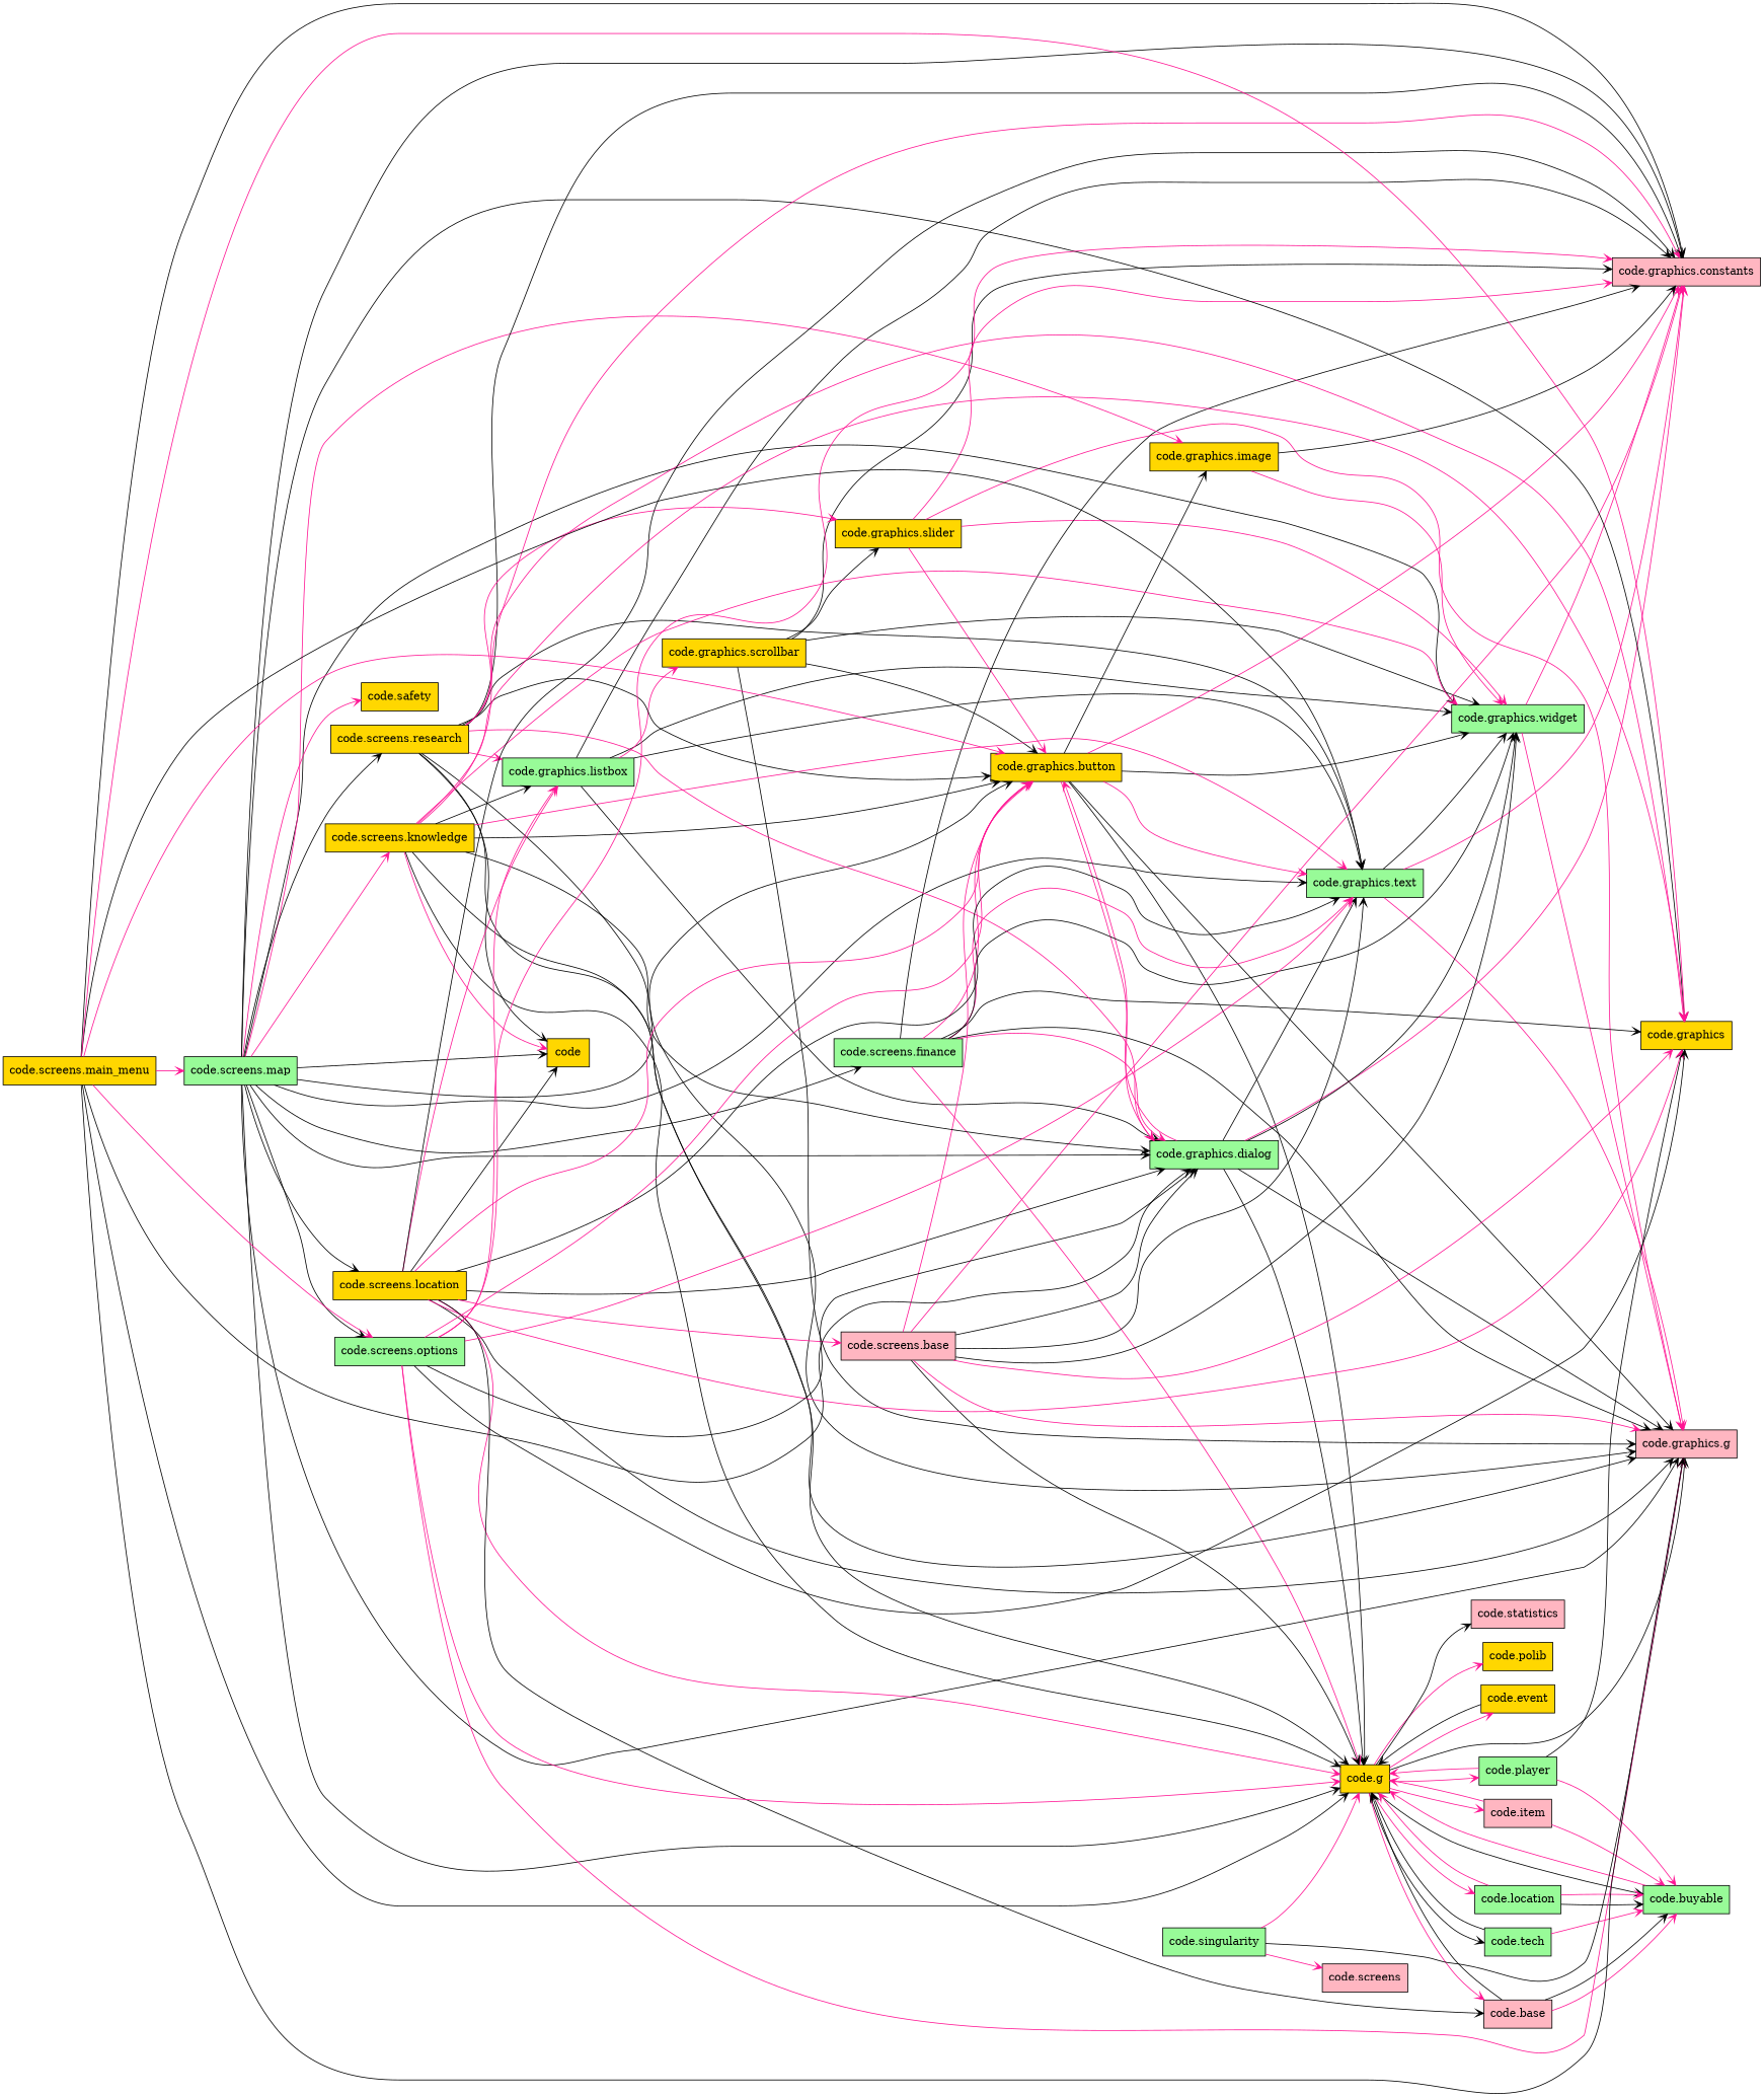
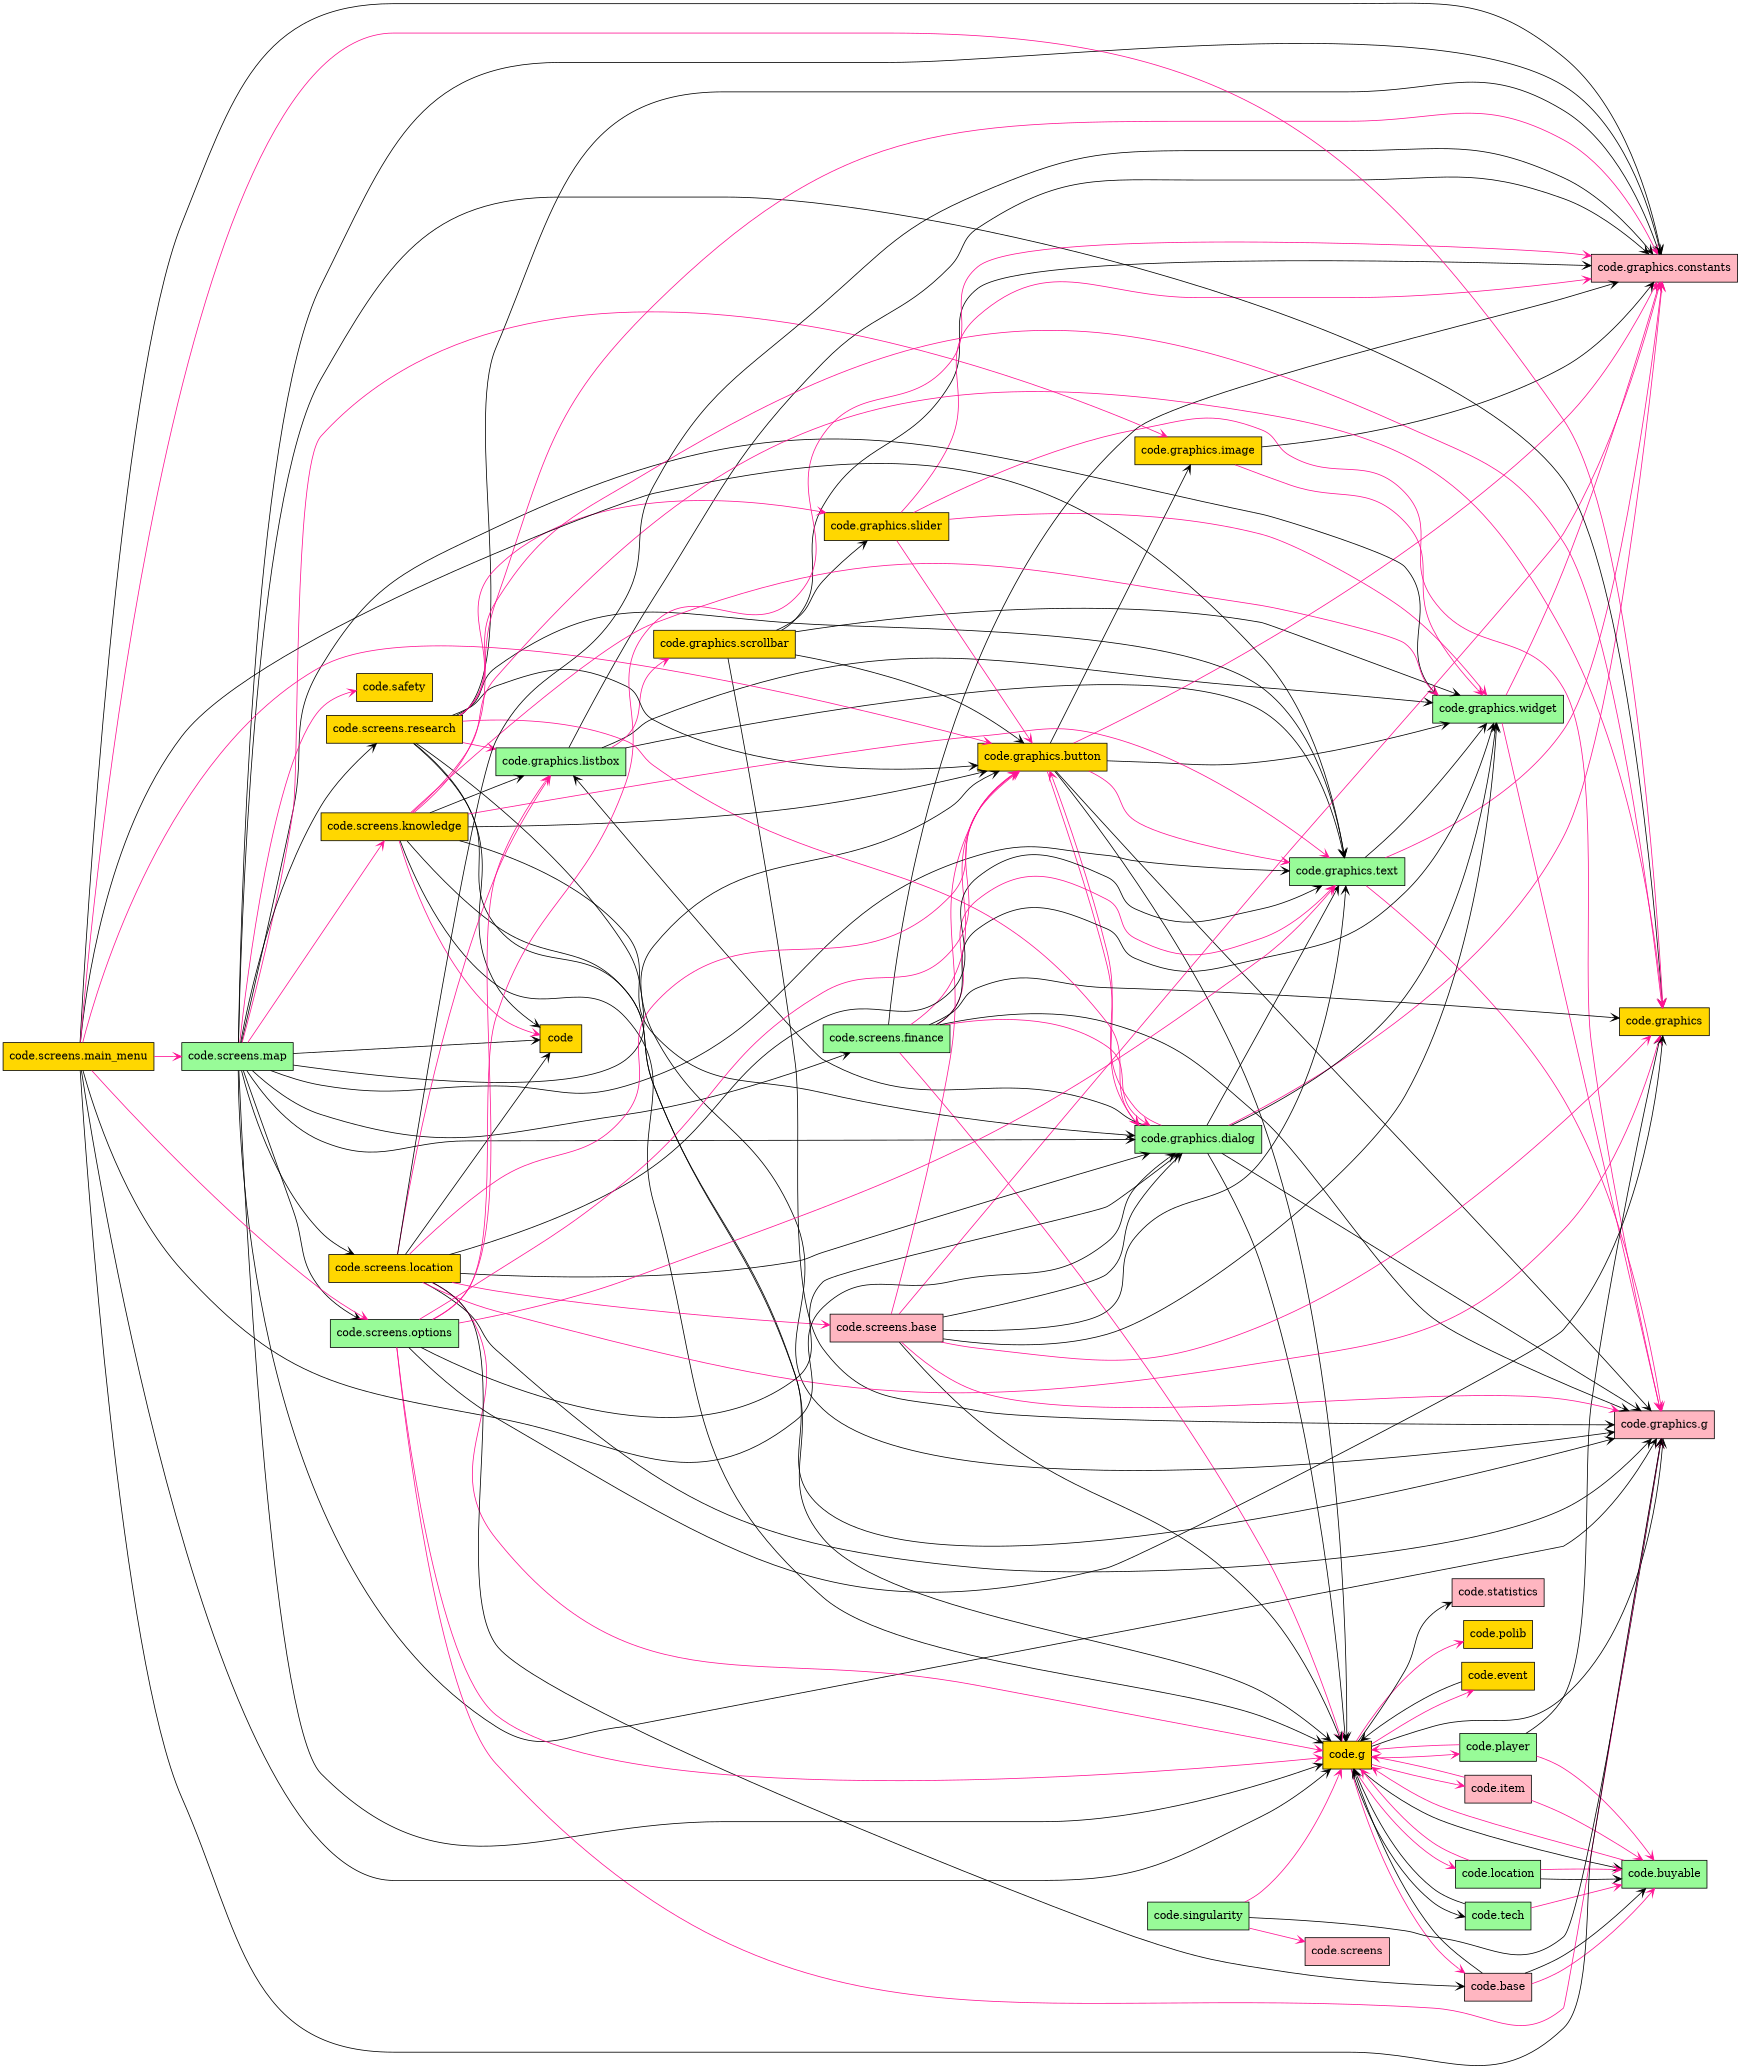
  digraph {
    rankdir=LR
    node [fillcolor=gold shape=box style=filled]
    edge [arrowhead=open arrowtail=none color=black]
    n1 [fillcolor=palegreen label="code.graphics.listbox"]
    n2 [fillcolor=palegreen label="code.graphics.text"]
    n3 [fillcolor=lightpink label="code.graphics.constants"]
    n4 [fillcolor=palegreen label="code.graphics.widget"]
    n5 [label="code.graphics.scrollbar"]
    n6 [fillcolor=lightpink label="code.graphics.g"]
    n7 [label="code.graphics.slider"]
    n8 [label="code.graphics.button"]
    n9 [label=code]
    n10 [fillcolor=palegreen label="code.graphics.dialog"]
    n11 [label="code.g"]
    n12 [label="code.graphics.image"]
    n13 [fillcolor=palegreen label="code.screens.finance"]
    n14 [label="code.graphics"]
    n15 [fillcolor=lightpink label="code.item"]
    n16 [fillcolor=palegreen label="code.buyable"]
    n17 [label="code.polib"]
    n18 [label="code.event"]
    n19 [fillcolor=palegreen label="code.location"]
    n20 [fillcolor=palegreen label="code.tech"]
    n21 [fillcolor=palegreen label="code.player"]
    n22 [fillcolor=lightpink label="code.base"]
    n23 [fillcolor=lightpink label="code.statistics"]
    n24 [fillcolor=palegreen label="code.singularity"]
    n25 [fillcolor=lightpink label="code.screens"]
    n26 [fillcolor=lightpink label="code.screens.base"]
    n27 [fillcolor=palegreen label="code.screens.map"]
    n28 [label="code.safety"]
    n29 [label="code.screens.research"]
    n30 [label="code.screens.knowledge"]
    n31 [label="code.screens.location"]
    n32 [fillcolor=palegreen label="code.screens.options"]
    n33 [label="code.screens.main_menu"]
    n1 -> n2
    n1 -> n3
    n1 -> n4
    n1 -> n5 [color=deeppink]
    n2 -> n3 [color=deeppink]
    n2 -> n4
    n2 -> n6 [color=deeppink]
    n4 -> n3 [color=deeppink]
    n4 -> n6 [color=deeppink]
    n5 -> n3
    n5 -> n4
    n5 -> n6
    n5 -> n7
    n5 -> n8
    n7 -> n3 [color=deeppink]
    n7 -> n4 [color=deeppink]
    n7 -> n6 [color=deeppink]
    n7 -> n8 [color=deeppink]
    n8 -> n2 [color=deeppink]
    n8 -> n3 [color=deeppink]
    n8 -> n4
    n8 -> n6
    n8 -> n10 [color=deeppink]
    n8 -> n11
    n8 -> n12
-   n1 -> n10
+   n10 -> n1
    n10 -> n2
    n10 -> n3 [color=deeppink]
    n10 -> n4
    n10 -> n6
    n10 -> n8 [color=deeppink]
    n10 -> n11
    n11 -> n6
    n11 -> n15 [color=deeppink]
    n11 -> n16
    n11 -> n17 [color=deeppink]
    n11 -> n18 [color=deeppink]
    n11 -> n19 [color=deeppink]
    n11 -> n20
    n11 -> n21 [color=deeppink]
    n11 -> n22 [color=deeppink]
    n11 -> n23
    n12 -> n3
    n12 -> n4 [color=deeppink]
    n13 -> n2 [color=deeppink]
    n13 -> n3
    n13 -> n4
    n13 -> n6
    n13 -> n8 [color=deeppink]
    n13 -> n10 [color=deeppink]
    n13 -> n11 [color=deeppink]
    n13 -> n14
    n15 -> n11 [color=deeppink]
    n15 -> n16 [color=deeppink]
    n16 -> n11 [color=deeppink]
    n18 -> n11
    n19 -> n11 [color=deeppink]
    n19 -> n16
    n19 -> n16 [color=deeppink]
    n20 -> n11
    n20 -> n16 [color=deeppink]
    n21 -> n11 [color=deeppink]
    n21 -> n14
    n21 -> n16 [color=deeppink]
    n22 -> n11
    n22 -> n16 [color=deeppink]
    n22 -> n16
    n24 -> n6
    n24 -> n11 [color=deeppink]
    n24 -> n25 [color=deeppink]
    n26 -> n2
    n26 -> n3 [color=deeppink]
    n26 -> n4
    n26 -> n6 [color=deeppink]
    n26 -> n8 [color=deeppink]
    n26 -> n10
    n26 -> n11
    n26 -> n14 [color=deeppink]
    n27 -> n2
    n27 -> n3
    n27 -> n4
    n27 -> n6
    n27 -> n8
    n27 -> n9
    n27 -> n10
    n27 -> n11
    n27 -> n12 [color=deeppink]
    n27 -> n13
    n27 -> n14
    n27 -> n28 [color=deeppink]
    n27 -> n29
    n27 -> n30 [color=deeppink]
    n27 -> n31
    n27 -> n32
    n29 -> n1 [color=deeppink]
    n29 -> n2
    n29 -> n3
    n29 -> n6
    n29 -> n7 [color=deeppink]
    n29 -> n8
    n29 -> n9
    n29 -> n10 [color=deeppink]
    n29 -> n11
    n29 -> n14 [color=deeppink]
    n30 -> n1
    n30 -> n2 [color=deeppink]
    n30 -> n3 [color=deeppink]
    n30 -> n4 [color=deeppink]
    n30 -> n6
    n30 -> n8
    n30 -> n9 [color=deeppink]
    n30 -> n10
    n30 -> n11
    n30 -> n14 [color=deeppink]
    n31 -> n1 [color=deeppink]
    n31 -> n2
    n31 -> n3
    n31 -> n6
    n31 -> n8 [color=deeppink]
    n31 -> n9
    n31 -> n10
    n31 -> n11 [color=deeppink]
    n31 -> n14 [color=deeppink]
    n31 -> n22
    n31 -> n26 [color=deeppink]
    n32 -> n1 [color=deeppink]
    n32 -> n2 [color=deeppink]
    n32 -> n3 [color=deeppink]
    n32 -> n6 [color=deeppink]
    n32 -> n8 [color=deeppink]
    n32 -> n10
    n32 -> n11 [color=deeppink]
    n32 -> n14
    n33 -> n2
    n33 -> n3
    n33 -> n6
    n33 -> n8 [color=deeppink]
    n33 -> n10
    n33 -> n11
    n33 -> n14 [color=deeppink]
    n33 -> n27 [color=deeppink]
    n33 -> n32 [color=deeppink]
  }
